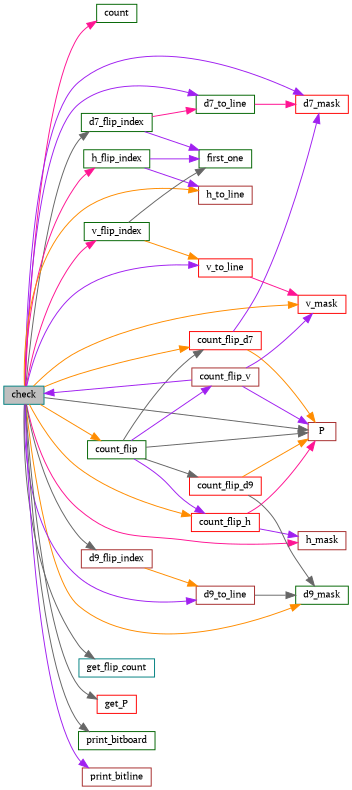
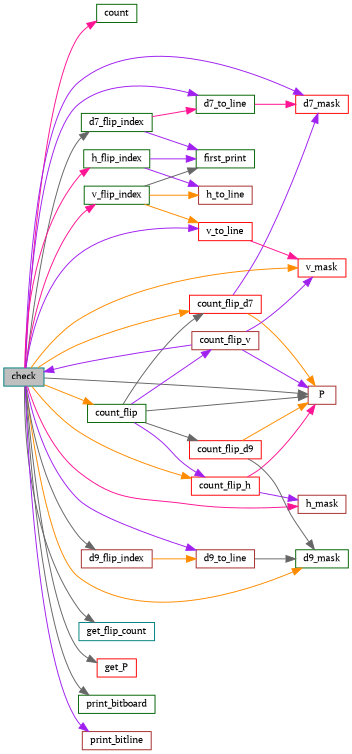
  digraph {
    fontname="PT Serif"
    rankdir=LR
    node [color=darkgreen fontname="PT Serif" fontsize=10 shape=record]
    edge [color=purple fontname="PT Serif" fontsize=10 labelfontname=FreeSans labelfontsize=10 style=solid]
    n1 [color=teal fillcolor=grey75 fontcolor=black height=0.2 label=check style=filled width=0.4]
    n2 [height=0.2 label=count width=0.4]
    n3 [height=0.2 label=count_flip width=0.4]
    n4 [color=red height=0.2 label=count_flip_d7 width=0.4]
    n5 [color=red height=0.2 label=d7_mask width=0.4]
    n6 [color=brown height=0.2 label=P width=0.4]
    n7 [height=0.2 label=d9_mask width=0.4]
    n8 [color=red height=0.2 label=count_flip_h width=0.4]
    n9 [color=brown height=0.2 label=h_mask width=0.4]
    n10 [color=red height=0.2 label=v_mask width=0.4]
    n11 [height=0.2 label=d7_flip_index width=0.4]
    n12 [height=0.2 label=d7_to_line width=0.4]
    n13 [color=brown height=0.2 label=d9_flip_index width=0.4]
    n14 [color=brown height=0.2 label=d9_to_line width=0.4]
    n15 [color=teal height=0.2 label=get_flip_count width=0.4]
    n16 [color=red height=0.2 label=get_P width=0.4]
    n17 [height=0.2 label=h_flip_index width=0.4]
    n18 [color=brown height=0.2 label=h_to_line width=0.4]
    n19 [height=0.2 label=print_bitboard width=0.4]
    n20 [color=brown height=0.2 label=print_bitline width=0.4]
    n21 [height=0.2 label=v_flip_index width=0.4]
    n22 [color=red height=0.2 label=v_to_line width=0.4]
    n23 [color=brown height=0.2 label=count_flip_v width=0.4]
    n24 [color=red height=0.2 label=count_flip_d9 width=0.4]
-   n25 [height=0.2 label=first_one width=0.4]
+   n25 [height=0.2 label=first_print width=0.4]
    n1 -> n2 [color=deeppink]
    n1 -> n3 [color=darkorange]
    n1 -> n4 [color=darkorange]
    n1 -> n5
    n1 -> n6 [color=gray40]
    n1 -> n7 [color=darkorange]
    n1 -> n8 [color=darkorange]
    n1 -> n9 [color=deeppink]
    n1 -> n10 [color=darkorange]
    n1 -> n11 [color=gray40]
    n1 -> n12
    n1 -> n13 [color=gray40]
    n1 -> n14
    n1 -> n15 [color=gray40]
    n1 -> n16 [color=gray40]
    n1 -> n17 [color=deeppink]
-   n1 -> n18 [color=darkorange]
+   n21 -> n18 [color=darkorange]
    n1 -> n19 [color=gray40]
    n1 -> n20
    n1 -> n21 [color=deeppink]
    n1 -> n22
    n3 -> n4 [color=gray40]
    n3 -> n6 [color=gray40]
    n3 -> n8
    n3 -> n23
    n3 -> n24 [color=gray40]
    n4 -> n5
    n4 -> n6 [color=darkorange]
    n8 -> n6 [color=deeppink]
    n8 -> n9
    n11 -> n12 [color=deeppink]
    n11 -> n25
    n12 -> n5 [color=deeppink]
    n13 -> n14 [color=darkorange]
    n14 -> n7 [color=gray40]
    n17 -> n18
    n17 -> n25
    n21 -> n22 [color=darkorange]
    n21 -> n25 [color=gray40]
    n22 -> n10 [color=deeppink]
    n23 -> n1
    n23 -> n6
    n23 -> n10
    n24 -> n6 [color=darkorange]
    n24 -> n7 [color=gray40]
  }
